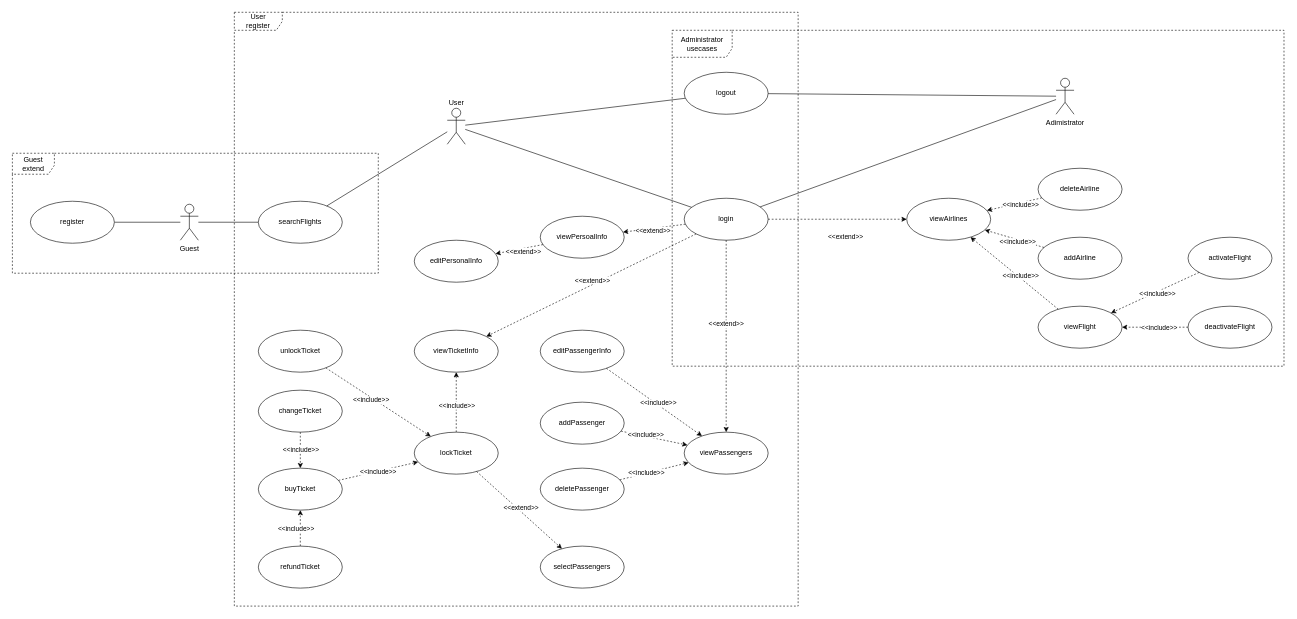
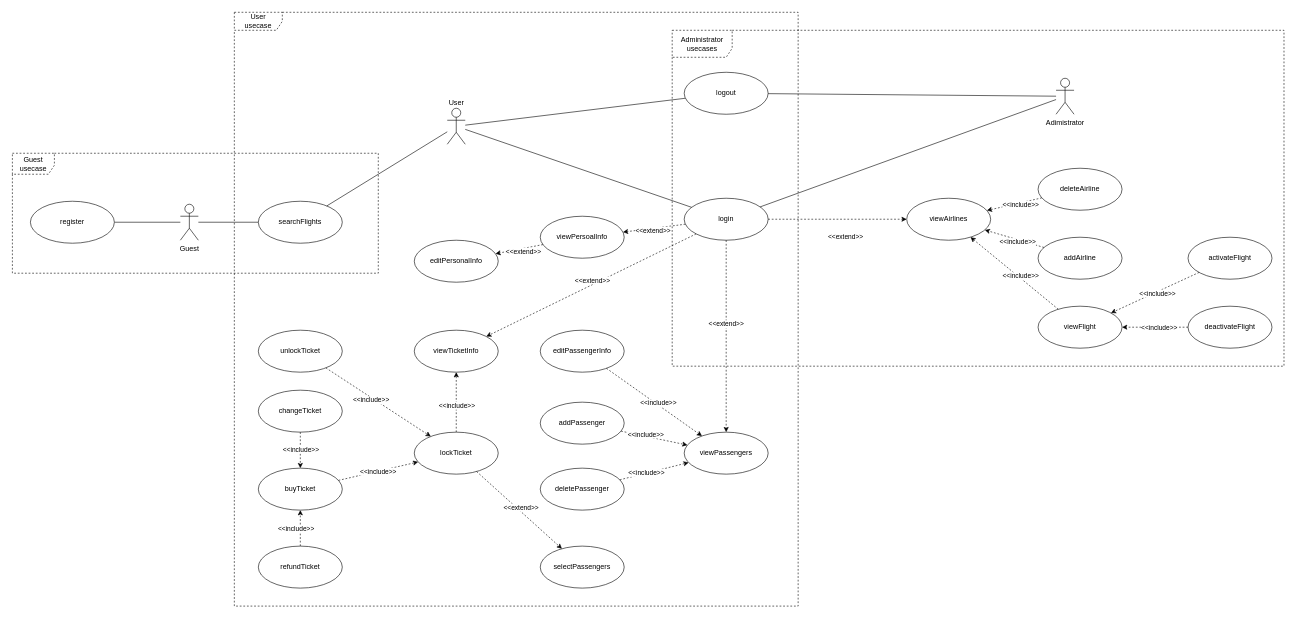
  <mxCell id="0" />
  <mxCell id="1" parent="0" />
  <mxCell id="2" style="rounded=0;orthogonalLoop=1;jettySize=auto;html=1;endArrow=none;endFill=0;" parent="1" source="4" target="5" edge="1"><mxGeometry relative="1" as="geometry" /></mxCell>
  <mxCell id="3" style="rounded=0;orthogonalLoop=1;jettySize=auto;html=1;endArrow=none;endFill=0;" parent="1" source="4" target="6" edge="1"><mxGeometry relative="1" as="geometry" /></mxCell>
  <mxCell id="4" value="Guest" style="shape=umlActor;verticalLabelPosition=bottom;verticalAlign=top;html=1;" parent="1" vertex="1"><mxGeometry x="300" y="340" width="30" height="60" as="geometry" /></mxCell>
  <mxCell id="5" value="searchFlights" style="ellipse;whiteSpace=wrap;html=1;" parent="1" vertex="1"><mxGeometry x="430" y="335" width="140" height="70" as="geometry" /></mxCell>
  <mxCell id="6" value="register" style="ellipse;whiteSpace=wrap;html=1;" parent="1" vertex="1"><mxGeometry x="50" y="335" width="140" height="70" as="geometry" /></mxCell>
  <mxCell id="7" value="lo&lt;span style=&quot;background-color: initial;&quot;&gt;gin&lt;/span&gt;" style="ellipse;whiteSpace=wrap;html=1;" parent="1" vertex="1"><mxGeometry x="1140" y="330" width="140" height="70" as="geometry" /></mxCell>
  <mxCell id="8" value="logout" style="ellipse;whiteSpace=wrap;html=1;" parent="1" vertex="1"><mxGeometry x="1140" y="120" width="140" height="70" as="geometry" /></mxCell>
  <mxCell id="9" style="edgeStyle=none;rounded=0;orthogonalLoop=1;jettySize=auto;html=1;endArrow=none;endFill=0;" parent="1" source="11" target="8" edge="1"><mxGeometry relative="1" as="geometry" /></mxCell>
  <mxCell id="10" style="edgeStyle=none;rounded=0;orthogonalLoop=1;jettySize=auto;html=1;endArrow=none;endFill=0;" parent="1" source="11" target="7" edge="1"><mxGeometry relative="1" as="geometry" /></mxCell>
  <mxCell id="11" value="User" style="shape=umlActor;verticalLabelPosition=top;verticalAlign=bottom;html=1;labelPosition=center;align=center;" parent="1" vertex="1"><mxGeometry x="745" y="180" width="30" height="60" as="geometry" /></mxCell>
  <mxCell id="12" style="edgeStyle=none;rounded=0;orthogonalLoop=1;jettySize=auto;html=1;endArrow=none;endFill=0;" parent="1" source="13" target="8" edge="1"><mxGeometry relative="1" as="geometry" /></mxCell>
  <mxCell id="13" value="Adimistrator" style="shape=umlActor;verticalLabelPosition=bottom;verticalAlign=top;html=1;" parent="1" vertex="1"><mxGeometry x="1760" y="130" width="30" height="60" as="geometry" /></mxCell>
  <mxCell id="14" style="edgeStyle=none;rounded=0;orthogonalLoop=1;jettySize=auto;html=1;dashed=1;" parent="1" source="16" target="17" edge="1"><mxGeometry relative="1" as="geometry" /></mxCell>
  <mxCell id="15" value="&amp;lt;&amp;lt;extend&amp;gt;&amp;gt;" style="edgeLabel;html=1;align=center;verticalAlign=middle;resizable=0;points=[];" parent="14" vertex="1" connectable="0"><mxGeometry x="0.237" y="-1" relative="1" as="geometry"><mxPoint x="16" y="3" as="offset" /></mxGeometry></mxCell>
  <mxCell id="16" value="viewPersoalInfo" style="ellipse;whiteSpace=wrap;html=1;" parent="1" vertex="1"><mxGeometry x="900" y="360" width="140" height="70" as="geometry" /></mxCell>
  <mxCell id="17" value="editPersonalInfo" style="ellipse;whiteSpace=wrap;html=1;" parent="1" vertex="1"><mxGeometry x="690" y="400" width="140" height="70" as="geometry" /></mxCell>
  <mxCell id="18" style="edgeStyle=none;rounded=0;orthogonalLoop=1;jettySize=auto;html=1;dashed=1;" parent="1" source="23" target="22" edge="1"><mxGeometry relative="1" as="geometry" /></mxCell>
  <mxCell id="19" value="&amp;lt;&amp;lt;include&amp;gt;&amp;gt;" style="edgeLabel;html=1;align=center;verticalAlign=middle;resizable=0;points=[];" parent="18" vertex="1" connectable="0"><mxGeometry x="-0.093" y="1" relative="1" as="geometry"><mxPoint x="-9" y="-4" as="offset" /></mxGeometry></mxCell>
  <mxCell id="20" style="edgeStyle=none;rounded=0;orthogonalLoop=1;jettySize=auto;html=1;dashed=1;" parent="1" source="7" target="22" edge="1"><mxGeometry relative="1" as="geometry" /></mxCell>
  <mxCell id="21" value="&amp;lt;&amp;lt;extend&amp;gt;&amp;gt;" style="edgeLabel;html=1;align=center;verticalAlign=middle;resizable=0;points=[];" vertex="1" connectable="0" parent="20"><mxGeometry x="-0.134" y="-1" relative="1" as="geometry"><mxPoint as="offset" /></mxGeometry></mxCell>
  <mxCell id="22" value="viewPassengers" style="ellipse;whiteSpace=wrap;html=1;" parent="1" vertex="1"><mxGeometry x="1140" y="720" width="140" height="70" as="geometry" /></mxCell>
  <mxCell id="23" value="addPassenger" style="ellipse;whiteSpace=wrap;html=1;" parent="1" vertex="1"><mxGeometry x="900" y="670" width="140" height="70" as="geometry" /></mxCell>
  <mxCell id="24" value="editPassengerInfo" style="ellipse;whiteSpace=wrap;html=1;" parent="1" vertex="1"><mxGeometry x="900" y="550" width="140" height="70" as="geometry" /></mxCell>
  <mxCell id="25" style="edgeStyle=none;rounded=0;orthogonalLoop=1;jettySize=auto;html=1;dashed=1;" parent="1" source="27" target="38" edge="1"><mxGeometry relative="1" as="geometry" /></mxCell>
  <mxCell id="26" value="&amp;lt;&amp;lt;include&amp;gt;&amp;gt;" style="edgeLabel;html=1;align=center;verticalAlign=middle;resizable=0;points=[];" parent="25" vertex="1" connectable="0"><mxGeometry x="-0.1" relative="1" as="geometry"><mxPoint as="offset" /></mxGeometry></mxCell>
  <mxCell id="27" value="lockTicket" style="ellipse;whiteSpace=wrap;html=1;" parent="1" vertex="1"><mxGeometry x="690" y="720" width="140" height="70" as="geometry" /></mxCell>
  <mxCell id="28" value="selectPassengers" style="ellipse;whiteSpace=wrap;html=1;" parent="1" vertex="1"><mxGeometry x="900" y="910" width="140" height="70" as="geometry" /></mxCell>
  <mxCell id="29" style="edgeStyle=none;rounded=0;orthogonalLoop=1;jettySize=auto;html=1;dashed=1;" parent="1" source="31" target="27" edge="1"><mxGeometry relative="1" as="geometry" /></mxCell>
  <mxCell id="30" value="&amp;lt;&amp;lt;include&amp;gt;&amp;gt;" style="edgeLabel;html=1;align=center;verticalAlign=middle;resizable=0;points=[];" parent="29" vertex="1" connectable="0"><mxGeometry relative="1" as="geometry"><mxPoint as="offset" /></mxGeometry></mxCell>
  <mxCell id="31" value="buyTicket" style="ellipse;whiteSpace=wrap;html=1;" parent="1" vertex="1"><mxGeometry x="430" y="780" width="140" height="70" as="geometry" /></mxCell>
  <mxCell id="32" style="edgeStyle=none;rounded=0;orthogonalLoop=1;jettySize=auto;html=1;dashed=1;" parent="1" source="34" target="31" edge="1"><mxGeometry relative="1" as="geometry" /></mxCell>
  <mxCell id="33" value="&amp;lt;&amp;lt;include&amp;gt;&amp;gt;" style="edgeLabel;html=1;align=center;verticalAlign=middle;resizable=0;points=[];" parent="32" vertex="1" connectable="0"><mxGeometry x="-0.014" y="-2" relative="1" as="geometry"><mxPoint x="-10" y="1" as="offset" /></mxGeometry></mxCell>
  <mxCell id="34" value="refundTicket" style="ellipse;whiteSpace=wrap;html=1;" parent="1" vertex="1"><mxGeometry x="430" y="910" width="140" height="70" as="geometry" /></mxCell>
  <mxCell id="35" value="changeTicket" style="ellipse;whiteSpace=wrap;html=1;" parent="1" vertex="1"><mxGeometry x="430" y="650" width="140" height="70" as="geometry" /></mxCell>
  <mxCell id="36" style="edgeStyle=none;rounded=0;orthogonalLoop=1;jettySize=auto;html=1;dashed=1;" parent="1" source="7" target="38" edge="1"><mxGeometry relative="1" as="geometry" /></mxCell>
  <mxCell id="37" value="&amp;lt;&amp;lt;extend&amp;gt;&amp;gt;" style="edgeLabel;html=1;align=center;verticalAlign=middle;resizable=0;points=[];" parent="36" vertex="1" connectable="0"><mxGeometry x="-0.333" y="1" relative="1" as="geometry"><mxPoint x="-57" y="19" as="offset" /></mxGeometry></mxCell>
  <mxCell id="38" value="viewTicketInfo" style="ellipse;whiteSpace=wrap;html=1;" parent="1" vertex="1"><mxGeometry x="690" y="550" width="140" height="70" as="geometry" /></mxCell>
  <mxCell id="39" value="addAirline" style="ellipse;whiteSpace=wrap;html=1;" parent="1" vertex="1"><mxGeometry x="1730" y="395" width="140" height="70" as="geometry" /></mxCell>
  <mxCell id="40" style="edgeStyle=none;rounded=0;orthogonalLoop=1;jettySize=auto;html=1;dashed=1;" parent="1" source="55" target="44" edge="1"><mxGeometry relative="1" as="geometry" /></mxCell>
  <mxCell id="41" value="&amp;lt;&amp;lt;include&amp;gt;&amp;gt;" style="edgeLabel;html=1;align=center;verticalAlign=middle;resizable=0;points=[];" parent="40" vertex="1" connectable="0"><mxGeometry x="-0.154" y="-2" relative="1" as="geometry"><mxPoint x="-3" y="-3" as="offset" /></mxGeometry></mxCell>
  <mxCell id="42" style="edgeStyle=none;rounded=0;orthogonalLoop=1;jettySize=auto;html=1;dashed=1;" parent="1" source="7" target="44" edge="1"><mxGeometry relative="1" as="geometry" /></mxCell>
  <mxCell id="43" value="&amp;lt;&amp;lt;extend&amp;gt;&amp;gt;" style="edgeLabel;html=1;align=center;verticalAlign=middle;resizable=0;points=[];" parent="42" vertex="1" connectable="0"><mxGeometry x="-0.154" relative="1" as="geometry"><mxPoint x="30" y="28" as="offset" /></mxGeometry></mxCell>
  <mxCell id="44" value="viewAirlines" style="ellipse;whiteSpace=wrap;html=1;" parent="1" vertex="1"><mxGeometry x="1511" y="330" width="140" height="70" as="geometry" /></mxCell>
  <mxCell id="45" value="activateFlight" style="ellipse;whiteSpace=wrap;html=1;" parent="1" vertex="1"><mxGeometry x="1980" y="395" width="140" height="70" as="geometry" /></mxCell>
  <mxCell id="46" value="deactivateFlight" style="ellipse;whiteSpace=wrap;html=1;" parent="1" vertex="1"><mxGeometry x="1980" y="510" width="140" height="70" as="geometry" /></mxCell>
  <mxCell id="47" value="deleteAirline" style="ellipse;whiteSpace=wrap;html=1;" parent="1" vertex="1"><mxGeometry x="1730" y="280" width="140" height="70" as="geometry" /></mxCell>
  <mxCell id="48" style="edgeStyle=none;rounded=0;orthogonalLoop=1;jettySize=auto;html=1;endArrow=none;endFill=0;" parent="1" source="11" target="5" edge="1"><mxGeometry relative="1" as="geometry" /></mxCell>
  <mxCell id="49" style="edgeStyle=none;rounded=0;orthogonalLoop=1;jettySize=auto;html=1;dashed=1;" parent="1" source="24" target="22" edge="1"><mxGeometry relative="1" as="geometry" /></mxCell>
  <mxCell id="50" value="&amp;lt;&amp;lt;include&amp;gt;&amp;gt;" style="edgeLabel;html=1;align=center;verticalAlign=middle;resizable=0;points=[];" parent="49" vertex="1" connectable="0"><mxGeometry x="0.068" y="-2" relative="1" as="geometry"><mxPoint x="2" y="-4" as="offset" /></mxGeometry></mxCell>
  <mxCell id="51" style="edgeStyle=none;rounded=0;orthogonalLoop=1;jettySize=auto;html=1;dashed=1;" parent="1" source="27" target="28" edge="1"><mxGeometry relative="1" as="geometry" /></mxCell>
  <mxCell id="52" value="&amp;lt;&amp;lt;extend&amp;gt;&amp;gt;" style="edgeLabel;html=1;align=center;verticalAlign=middle;resizable=0;points=[];" parent="51" vertex="1" connectable="0"><mxGeometry x="-0.098" y="3" relative="1" as="geometry"><mxPoint x="7" y="4" as="offset" /></mxGeometry></mxCell>
  <mxCell id="53" style="edgeStyle=none;rounded=0;orthogonalLoop=1;jettySize=auto;html=1;dashed=1;" parent="1" source="39" target="44" edge="1"><mxGeometry relative="1" as="geometry" /></mxCell>
  <mxCell id="54" value="&amp;lt;&amp;lt;include&amp;gt;&amp;gt;" style="edgeLabel;html=1;align=center;verticalAlign=middle;resizable=0;points=[];" parent="53" vertex="1" connectable="0"><mxGeometry x="-0.071" y="3" relative="1" as="geometry"><mxPoint x="3" y="1" as="offset" /></mxGeometry></mxCell>
  <mxCell id="55" value="viewFlight" style="ellipse;whiteSpace=wrap;html=1;" parent="1" vertex="1"><mxGeometry x="1730" y="510" width="140" height="70" as="geometry" /></mxCell>
  <mxCell id="56" style="edgeStyle=none;rounded=0;orthogonalLoop=1;jettySize=auto;html=1;dashed=1;" parent="1" source="45" target="55" edge="1"><mxGeometry relative="1" as="geometry" /></mxCell>
  <mxCell id="57" value="&amp;lt;&amp;lt;include&amp;gt;&amp;gt;" style="edgeLabel;html=1;align=center;verticalAlign=middle;resizable=0;points=[];" parent="56" vertex="1" connectable="0"><mxGeometry x="0.043" y="1" relative="1" as="geometry"><mxPoint x="6" y="-1" as="offset" /></mxGeometry></mxCell>
  <mxCell id="58" style="edgeStyle=none;rounded=0;orthogonalLoop=1;jettySize=auto;html=1;dashed=1;" parent="1" source="7" target="16" edge="1"><mxGeometry relative="1" as="geometry" /></mxCell>
  <mxCell id="59" value="&amp;lt;&amp;lt;extend&amp;gt;&amp;gt;" style="edgeLabel;html=1;align=center;verticalAlign=middle;resizable=0;points=[];" vertex="1" connectable="0" parent="58"><mxGeometry x="0.024" y="3" relative="1" as="geometry"><mxPoint x="-1" as="offset" /></mxGeometry></mxCell>
  <mxCell id="60" style="edgeStyle=none;rounded=0;orthogonalLoop=1;jettySize=auto;html=1;endArrow=none;endFill=0;" parent="1" source="13" target="7" edge="1"><mxGeometry relative="1" as="geometry" /></mxCell>
  <mxCell id="61" style="edgeStyle=none;rounded=0;orthogonalLoop=1;jettySize=auto;html=1;dashed=1;" parent="1" source="46" target="55" edge="1"><mxGeometry relative="1" as="geometry" /></mxCell>
  <mxCell id="62" value="&amp;lt;&amp;lt;include&amp;gt;&amp;gt;" style="edgeLabel;html=1;align=center;verticalAlign=middle;resizable=0;points=[];" parent="61" vertex="1" connectable="0"><mxGeometry x="0.136" y="1" relative="1" as="geometry"><mxPoint x="13" y="-1" as="offset" /></mxGeometry></mxCell>
  <mxCell id="63" style="edgeStyle=none;rounded=0;orthogonalLoop=1;jettySize=auto;html=1;dashed=1;" parent="1" source="35" target="31" edge="1"><mxGeometry relative="1" as="geometry" /></mxCell>
  <mxCell id="64" value="&amp;lt;&amp;lt;include&amp;gt;&amp;gt;" style="edgeLabel;html=1;align=center;verticalAlign=middle;resizable=0;points=[];" parent="63" vertex="1" connectable="0"><mxGeometry x="-0.069" relative="1" as="geometry"><mxPoint as="offset" /></mxGeometry></mxCell>
  <mxCell id="65" value="deletePassenger" style="ellipse;whiteSpace=wrap;html=1;" parent="1" vertex="1"><mxGeometry x="900" y="780" width="140" height="70" as="geometry" /></mxCell>
  <mxCell id="66" style="edgeStyle=none;rounded=0;orthogonalLoop=1;jettySize=auto;html=1;dashed=1;" parent="1" source="65" target="22" edge="1"><mxGeometry relative="1" as="geometry" /></mxCell>
  <mxCell id="67" value="&amp;lt;&amp;lt;include&amp;gt;&amp;gt;" style="edgeLabel;html=1;align=center;verticalAlign=middle;resizable=0;points=[];" parent="66" vertex="1" connectable="0"><mxGeometry x="0.587" y="-3" relative="1" as="geometry"><mxPoint x="-48" y="8" as="offset" /></mxGeometry></mxCell>
  <mxCell id="68" style="edgeStyle=none;rounded=0;orthogonalLoop=1;jettySize=auto;html=1;dashed=1;" parent="1" source="70" target="27" edge="1"><mxGeometry relative="1" as="geometry" /></mxCell>
  <mxCell id="69" value="&amp;lt;&amp;lt;include&amp;gt;&amp;gt;" style="edgeLabel;html=1;align=center;verticalAlign=middle;resizable=0;points=[];" parent="68" vertex="1" connectable="0"><mxGeometry x="-0.329" y="1" relative="1" as="geometry"><mxPoint x="16" y="16" as="offset" /></mxGeometry></mxCell>
  <mxCell id="70" value="unlockTicket" style="ellipse;whiteSpace=wrap;html=1;" parent="1" vertex="1"><mxGeometry x="430" y="550" width="140" height="70" as="geometry" /></mxCell>
  <mxCell id="71" style="edgeStyle=none;rounded=0;orthogonalLoop=1;jettySize=auto;html=1;dashed=1;" parent="1" source="47" target="44" edge="1"><mxGeometry relative="1" as="geometry" /></mxCell>
  <mxCell id="72" value="&amp;lt;&amp;lt;include&amp;gt;&amp;gt;" style="edgeLabel;html=1;align=center;verticalAlign=middle;resizable=0;points=[];" parent="71" vertex="1" connectable="0"><mxGeometry x="0.11" y="2" relative="1" as="geometry"><mxPoint x="15" y="-3" as="offset" /></mxGeometry></mxCell>
  <mxCell id="73" value="Administrator&lt;br&gt;usecases" style="shape=umlFrame;whiteSpace=wrap;html=1;pointerEvents=0;width=100;height=45;dashed=1;" vertex="1" parent="1"><mxGeometry x="1120" y="50" width="1020" height="560" as="geometry" /></mxCell>
- <mxCell id="74" value="User&lt;br&gt;register" style="shape=umlFrame;whiteSpace=wrap;html=1;pointerEvents=0;dashed=1;width=80;height=30;" vertex="1" parent="1"><mxGeometry x="390" y="20" width="940" height="990" as="geometry" /></mxCell>
- <mxCell id="75" value="Guest&lt;br&gt;extend" style="shape=umlFrame;whiteSpace=wrap;html=1;pointerEvents=0;width=70;height=35;dashed=1;" vertex="1" parent="1"><mxGeometry x="20" y="255" width="610" height="200" as="geometry" /></mxCell>
+ <mxCell id="74" value="User&lt;br&gt;usecase" style="shape=umlFrame;whiteSpace=wrap;html=1;pointerEvents=0;dashed=1;width=80;height=30;" vertex="1" parent="1"><mxGeometry x="390" y="20" width="940" height="990" as="geometry" /></mxCell>
+ <mxCell id="75" value="Guest&lt;br&gt;usecase" style="shape=umlFrame;whiteSpace=wrap;html=1;pointerEvents=0;width=70;height=35;dashed=1;" vertex="1" parent="1"><mxGeometry x="20" y="255" width="610" height="200" as="geometry" /></mxCell>
